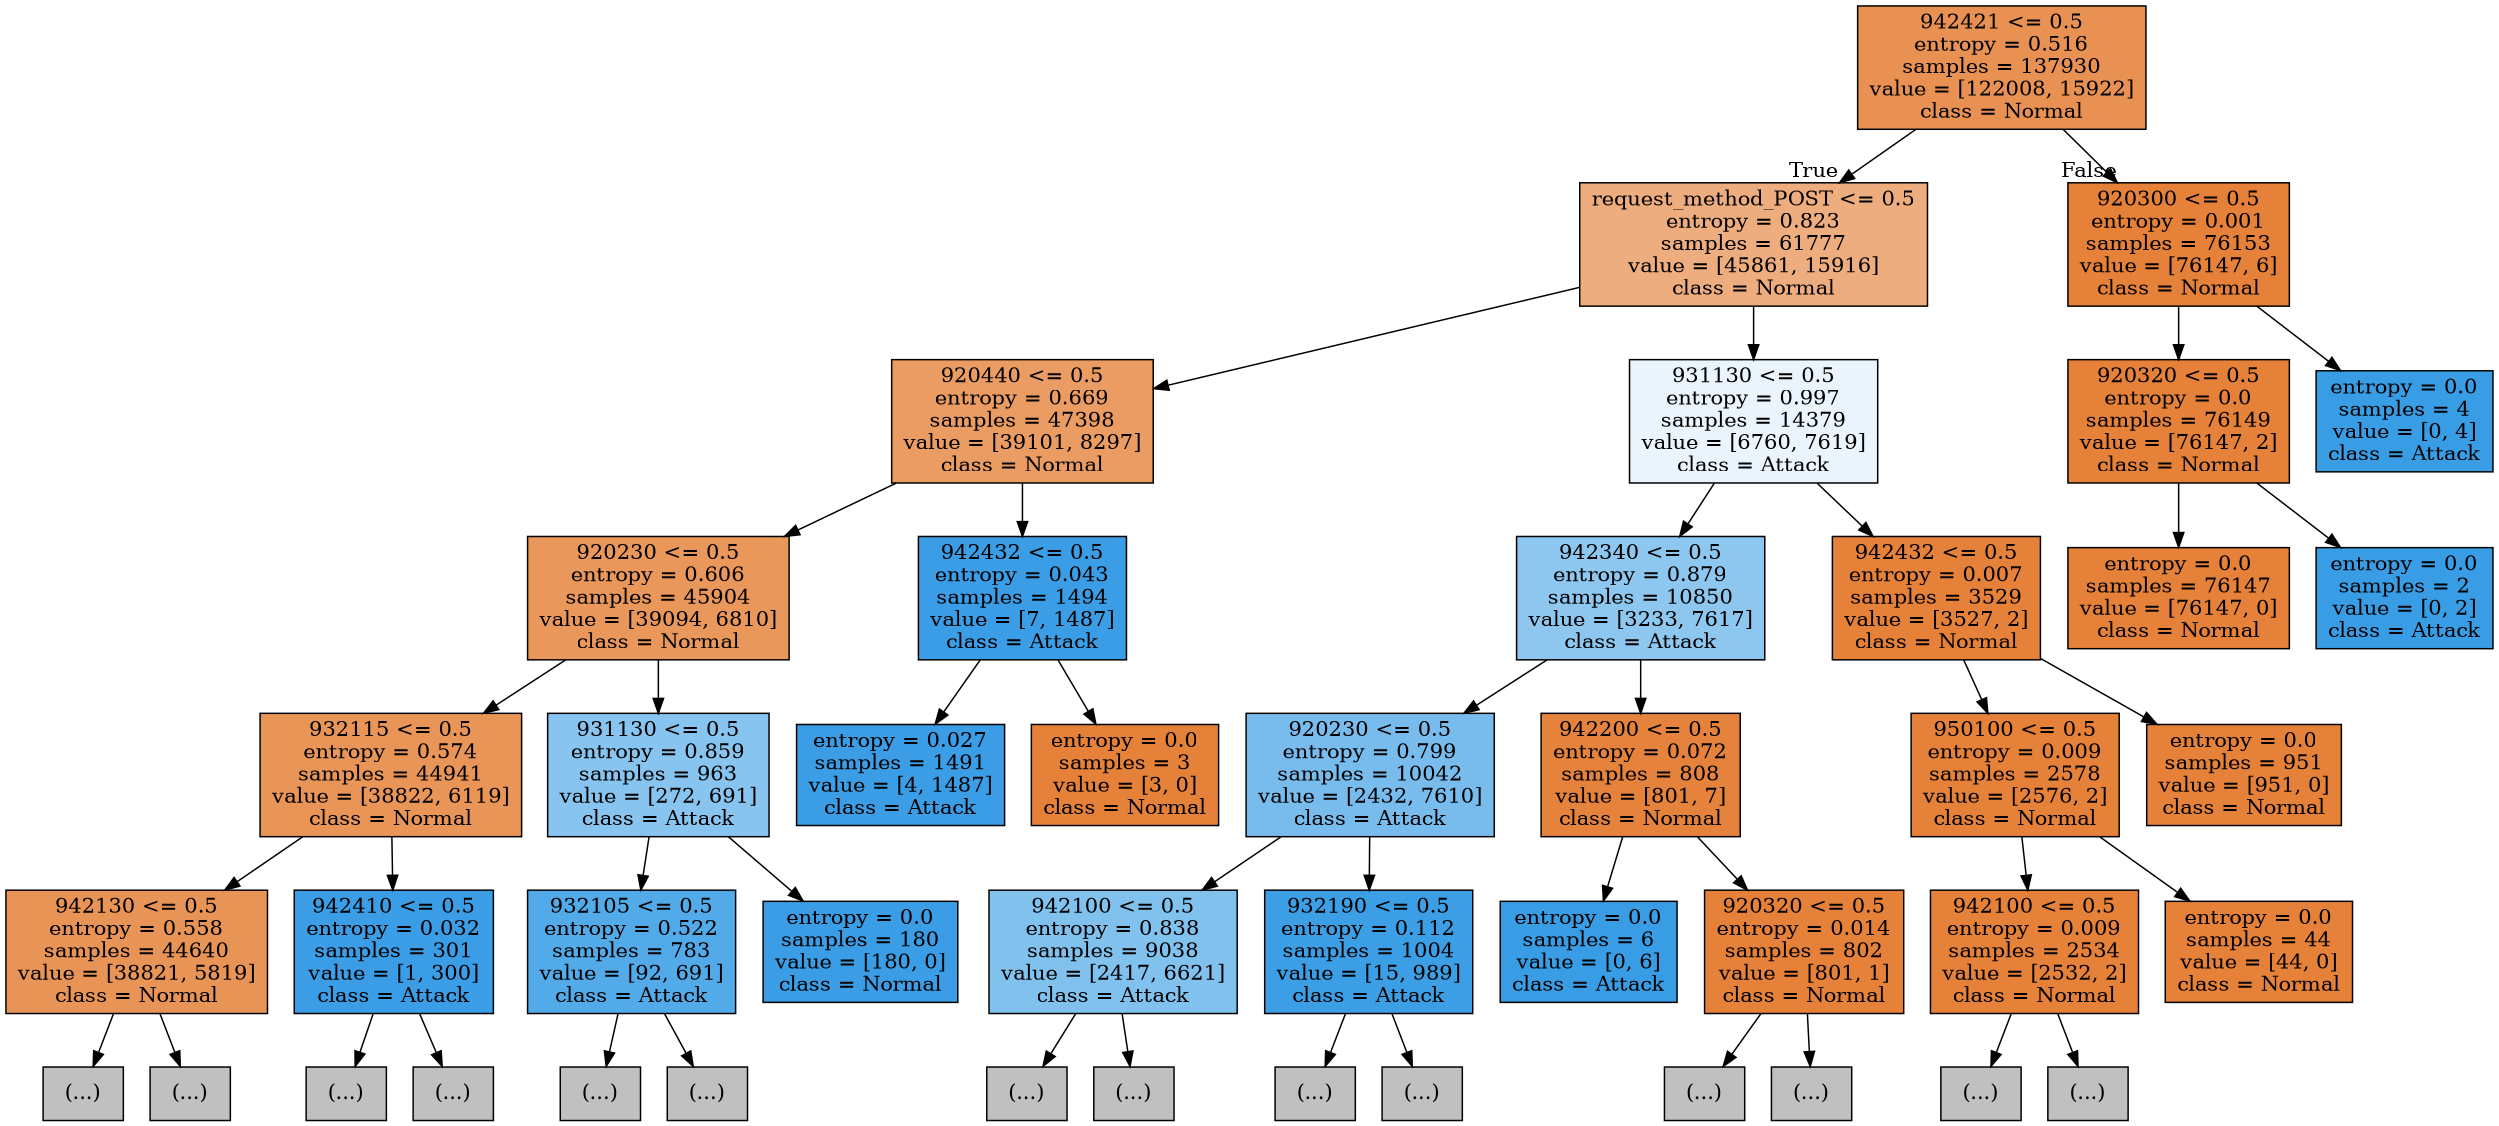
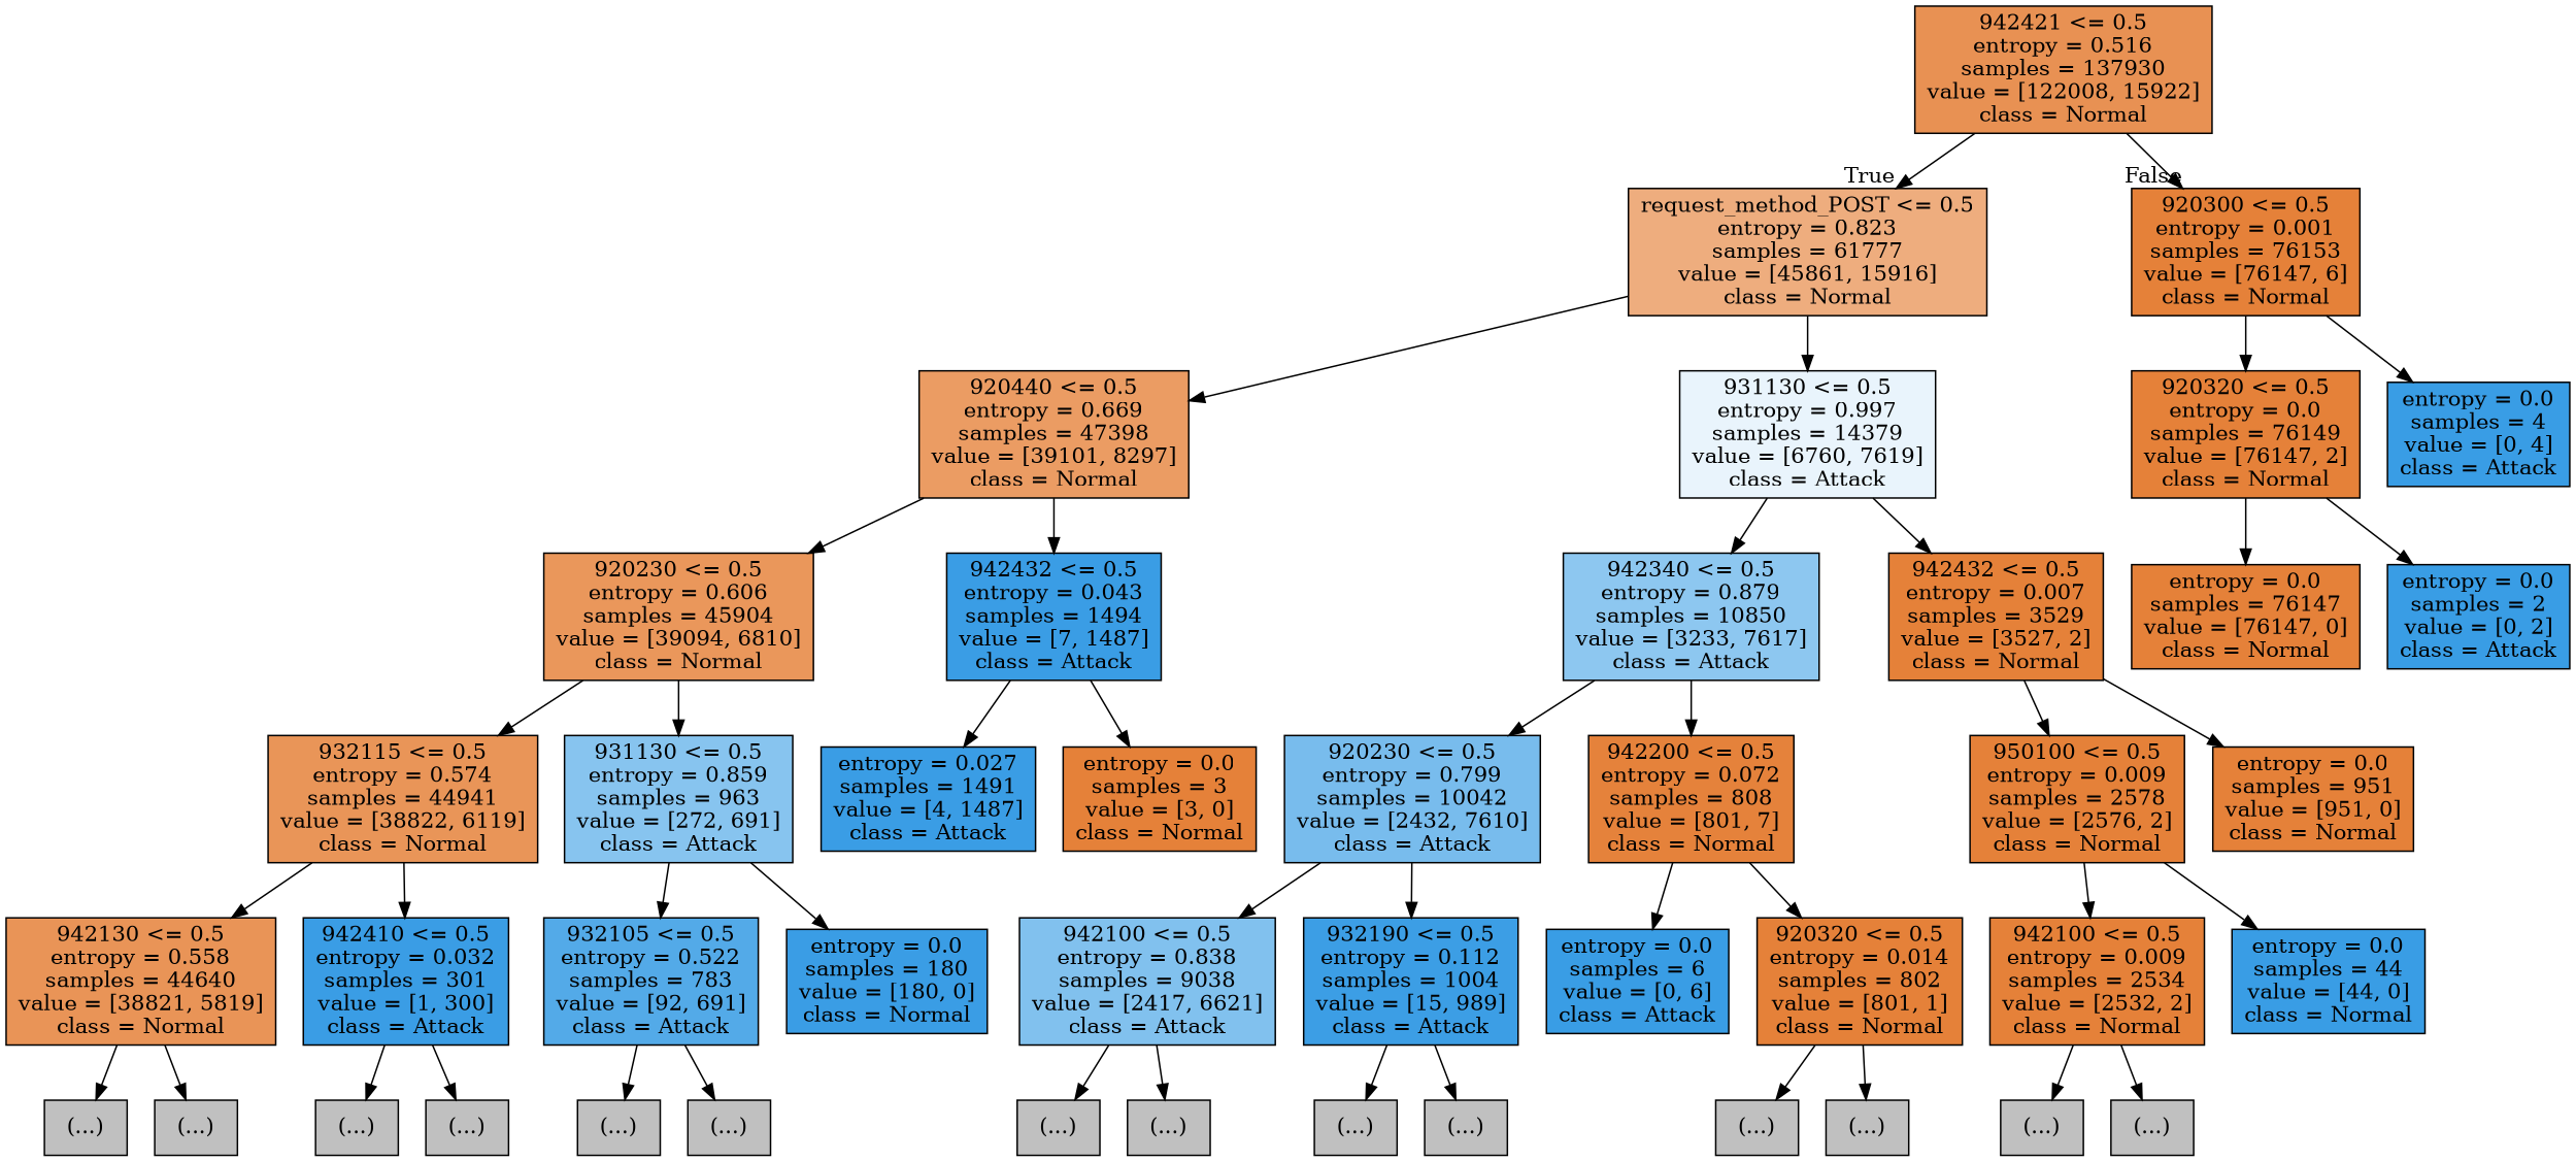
  digraph {
    node [color=black fillcolor="#C0C0C0" shape=box style=filled]
    n1 [fillcolor="#e89153" label="942421 <= 0.5\nentropy = 0.516\nsamples = 137930\nvalue = [122008, 15922]\nclass = Normal"]
    n2 [fillcolor="#eead7e" label="request_method_POST <= 0.5\nentropy = 0.823\nsamples = 61777\nvalue = [45861, 15916]\nclass = Normal"]
    n3 [fillcolor="#e58139" label="920300 <= 0.5\nentropy = 0.001\nsamples = 76153\nvalue = [76147, 6]\nclass = Normal"]
    n4 [fillcolor="#eb9c63" label="920440 <= 0.5\nentropy = 0.669\nsamples = 47398\nvalue = [39101, 8297]\nclass = Normal"]
    n5 [fillcolor="#e9f4fc" label="931130 <= 0.5\nentropy = 0.997\nsamples = 14379\nvalue = [6760, 7619]\nclass = Attack"]
    n6 [fillcolor="#e58139" label="920320 <= 0.5\nentropy = 0.0\nsamples = 76149\nvalue = [76147, 2]\nclass = Normal"]
    n7 [fillcolor="#399de5" label="entropy = 0.0\nsamples = 4\nvalue = [0, 4]\nclass = Attack"]
    n8 [fillcolor="#ea975b" label="920230 <= 0.5\nentropy = 0.606\nsamples = 45904\nvalue = [39094, 6810]\nclass = Normal"]
    n9 [fillcolor="#3a9de5" label="942432 <= 0.5\nentropy = 0.043\nsamples = 1494\nvalue = [7, 1487]\nclass = Attack"]
    n10 [fillcolor="#8dc7f0" label="942340 <= 0.5\nentropy = 0.879\nsamples = 10850\nvalue = [3233, 7617]\nclass = Attack"]
    n11 [fillcolor="#e58139" label="942432 <= 0.5\nentropy = 0.007\nsamples = 3529\nvalue = [3527, 2]\nclass = Normal"]
    n12 [fillcolor="#e99558" label="932115 <= 0.5\nentropy = 0.574\nsamples = 44941\nvalue = [38822, 6119]\nclass = Normal"]
    n13 [fillcolor="#87c4ef" label="931130 <= 0.5\nentropy = 0.859\nsamples = 963\nvalue = [272, 691]\nclass = Attack"]
    n14 [fillcolor="#3a9de5" label="entropy = 0.027\nsamples = 1491\nvalue = [4, 1487]\nclass = Attack"]
    n15 [fillcolor="#e58139" label="entropy = 0.0\nsamples = 3\nvalue = [3, 0]\nclass = Normal"]
    n16 [fillcolor="#e99457" label="942130 <= 0.5\nentropy = 0.558\nsamples = 44640\nvalue = [38821, 5819]\nclass = Normal"]
    n17 [fillcolor="#3a9de5" label="942410 <= 0.5\nentropy = 0.032\nsamples = 301\nvalue = [1, 300]\nclass = Attack"]
    n18 [fillcolor="#53aae8" label="932105 <= 0.5\nentropy = 0.522\nsamples = 783\nvalue = [92, 691]\nclass = Attack"]
    n19 [fillcolor="#3a9de5" label="entropy = 0.0\nsamples = 180\nvalue = [180, 0]\nclass = Normal"]
    n20 [label="(...)"]
    n21 [label="(...)"]
    n22 [label="(...)"]
    n23 [label="(...)"]
    n24 [label="(...)"]
    n25 [label="(...)"]
    n26 [fillcolor="#78bced" label="920230 <= 0.5\nentropy = 0.799\nsamples = 10042\nvalue = [2432, 7610]\nclass = Attack"]
    n27 [fillcolor="#e5823b" label="942200 <= 0.5\nentropy = 0.072\nsamples = 808\nvalue = [801, 7]\nclass = Normal"]
    n28 [fillcolor="#e58139" label="950100 <= 0.5\nentropy = 0.009\nsamples = 2578\nvalue = [2576, 2]\nclass = Normal"]
    n29 [fillcolor="#e58139" label="entropy = 0.0\nsamples = 951\nvalue = [951, 0]\nclass = Normal"]
    n30 [fillcolor="#81c1ee" label="942100 <= 0.5\nentropy = 0.838\nsamples = 9038\nvalue = [2417, 6621]\nclass = Attack"]
    n31 [fillcolor="#3c9ee5" label="932190 <= 0.5\nentropy = 0.112\nsamples = 1004\nvalue = [15, 989]\nclass = Attack"]
    n32 [fillcolor="#399de5" label="entropy = 0.0\nsamples = 6\nvalue = [0, 6]\nclass = Attack"]
    n33 [fillcolor="#e58139" label="920320 <= 0.5\nentropy = 0.014\nsamples = 802\nvalue = [801, 1]\nclass = Normal"]
    n34 [label="(...)"]
    n35 [label="(...)"]
    n36 [label="(...)"]
    n37 [label="(...)"]
    n38 [label="(...)"]
    n39 [label="(...)"]
    n40 [fillcolor="#e58139" label="942100 <= 0.5\nentropy = 0.009\nsamples = 2534\nvalue = [2532, 2]\nclass = Normal"]
-   n41 [fillcolor="#e58139" label="entropy = 0.0\nsamples = 44\nvalue = [44, 0]\nclass = Normal"]
+   n41 [fillcolor="#399de5" label="entropy = 0.0\nsamples = 44\nvalue = [44, 0]\nclass = Normal"]
    n42 [label="(...)"]
    n43 [label="(...)"]
    n44 [fillcolor="#e58139" label="entropy = 0.0\nsamples = 76147\nvalue = [76147, 0]\nclass = Normal"]
    n45 [fillcolor="#399de5" label="entropy = 0.0\nsamples = 2\nvalue = [0, 2]\nclass = Attack"]
    n1 -> n2 [headlabel=True labelangle=45 labeldistance=2.5]
    n1 -> n3 [headlabel=False labelangle=-45 labeldistance=2.5]
    n2 -> n4
    n2 -> n5
    n3 -> n6
    n3 -> n7
    n4 -> n8
    n4 -> n9
    n5 -> n10
    n5 -> n11
    n6 -> n44
    n6 -> n45
    n8 -> n12
    n8 -> n13
    n9 -> n14
    n9 -> n15
    n10 -> n26
    n10 -> n27
    n11 -> n28
    n11 -> n29
    n12 -> n16
    n12 -> n17
    n13 -> n18
    n13 -> n19
    n16 -> n20
    n16 -> n21
    n17 -> n22
    n17 -> n23
    n18 -> n24
    n18 -> n25
    n26 -> n30
    n26 -> n31
    n27 -> n32
    n27 -> n33
    n28 -> n40
    n28 -> n41
    n30 -> n34
    n30 -> n35
    n31 -> n36
    n31 -> n37
    n33 -> n38
    n33 -> n39
    n40 -> n42
    n40 -> n43
  }
